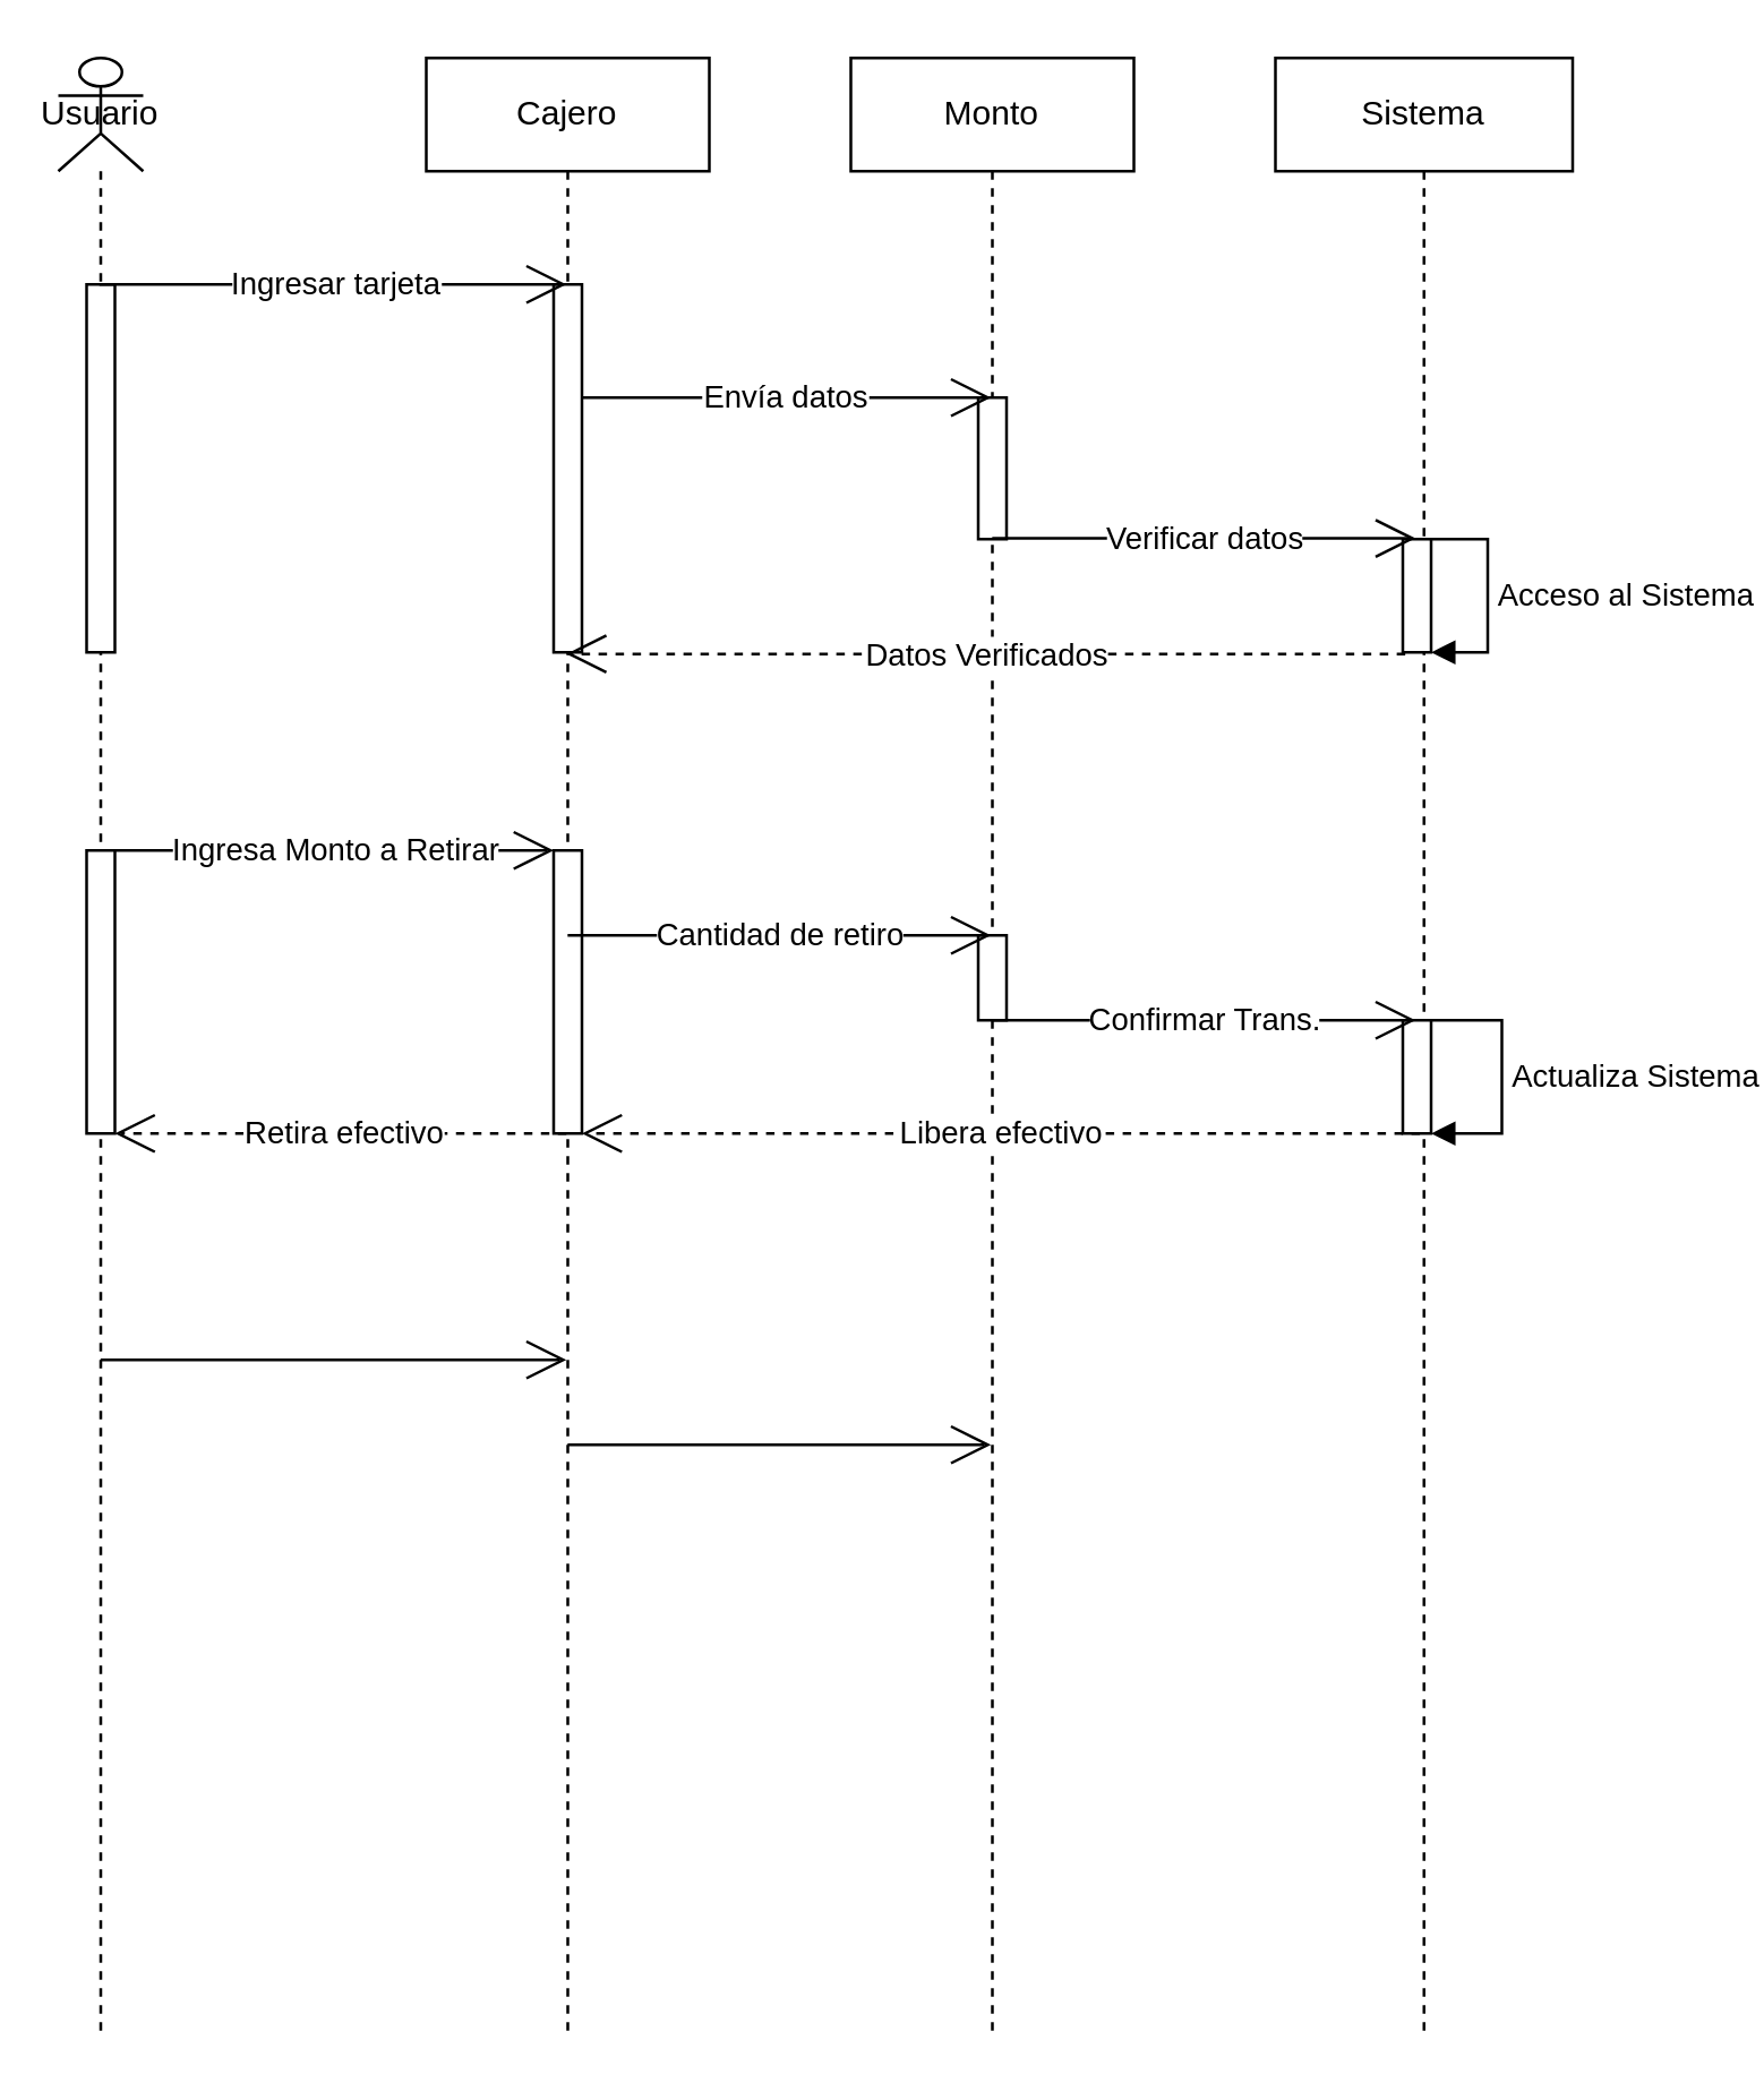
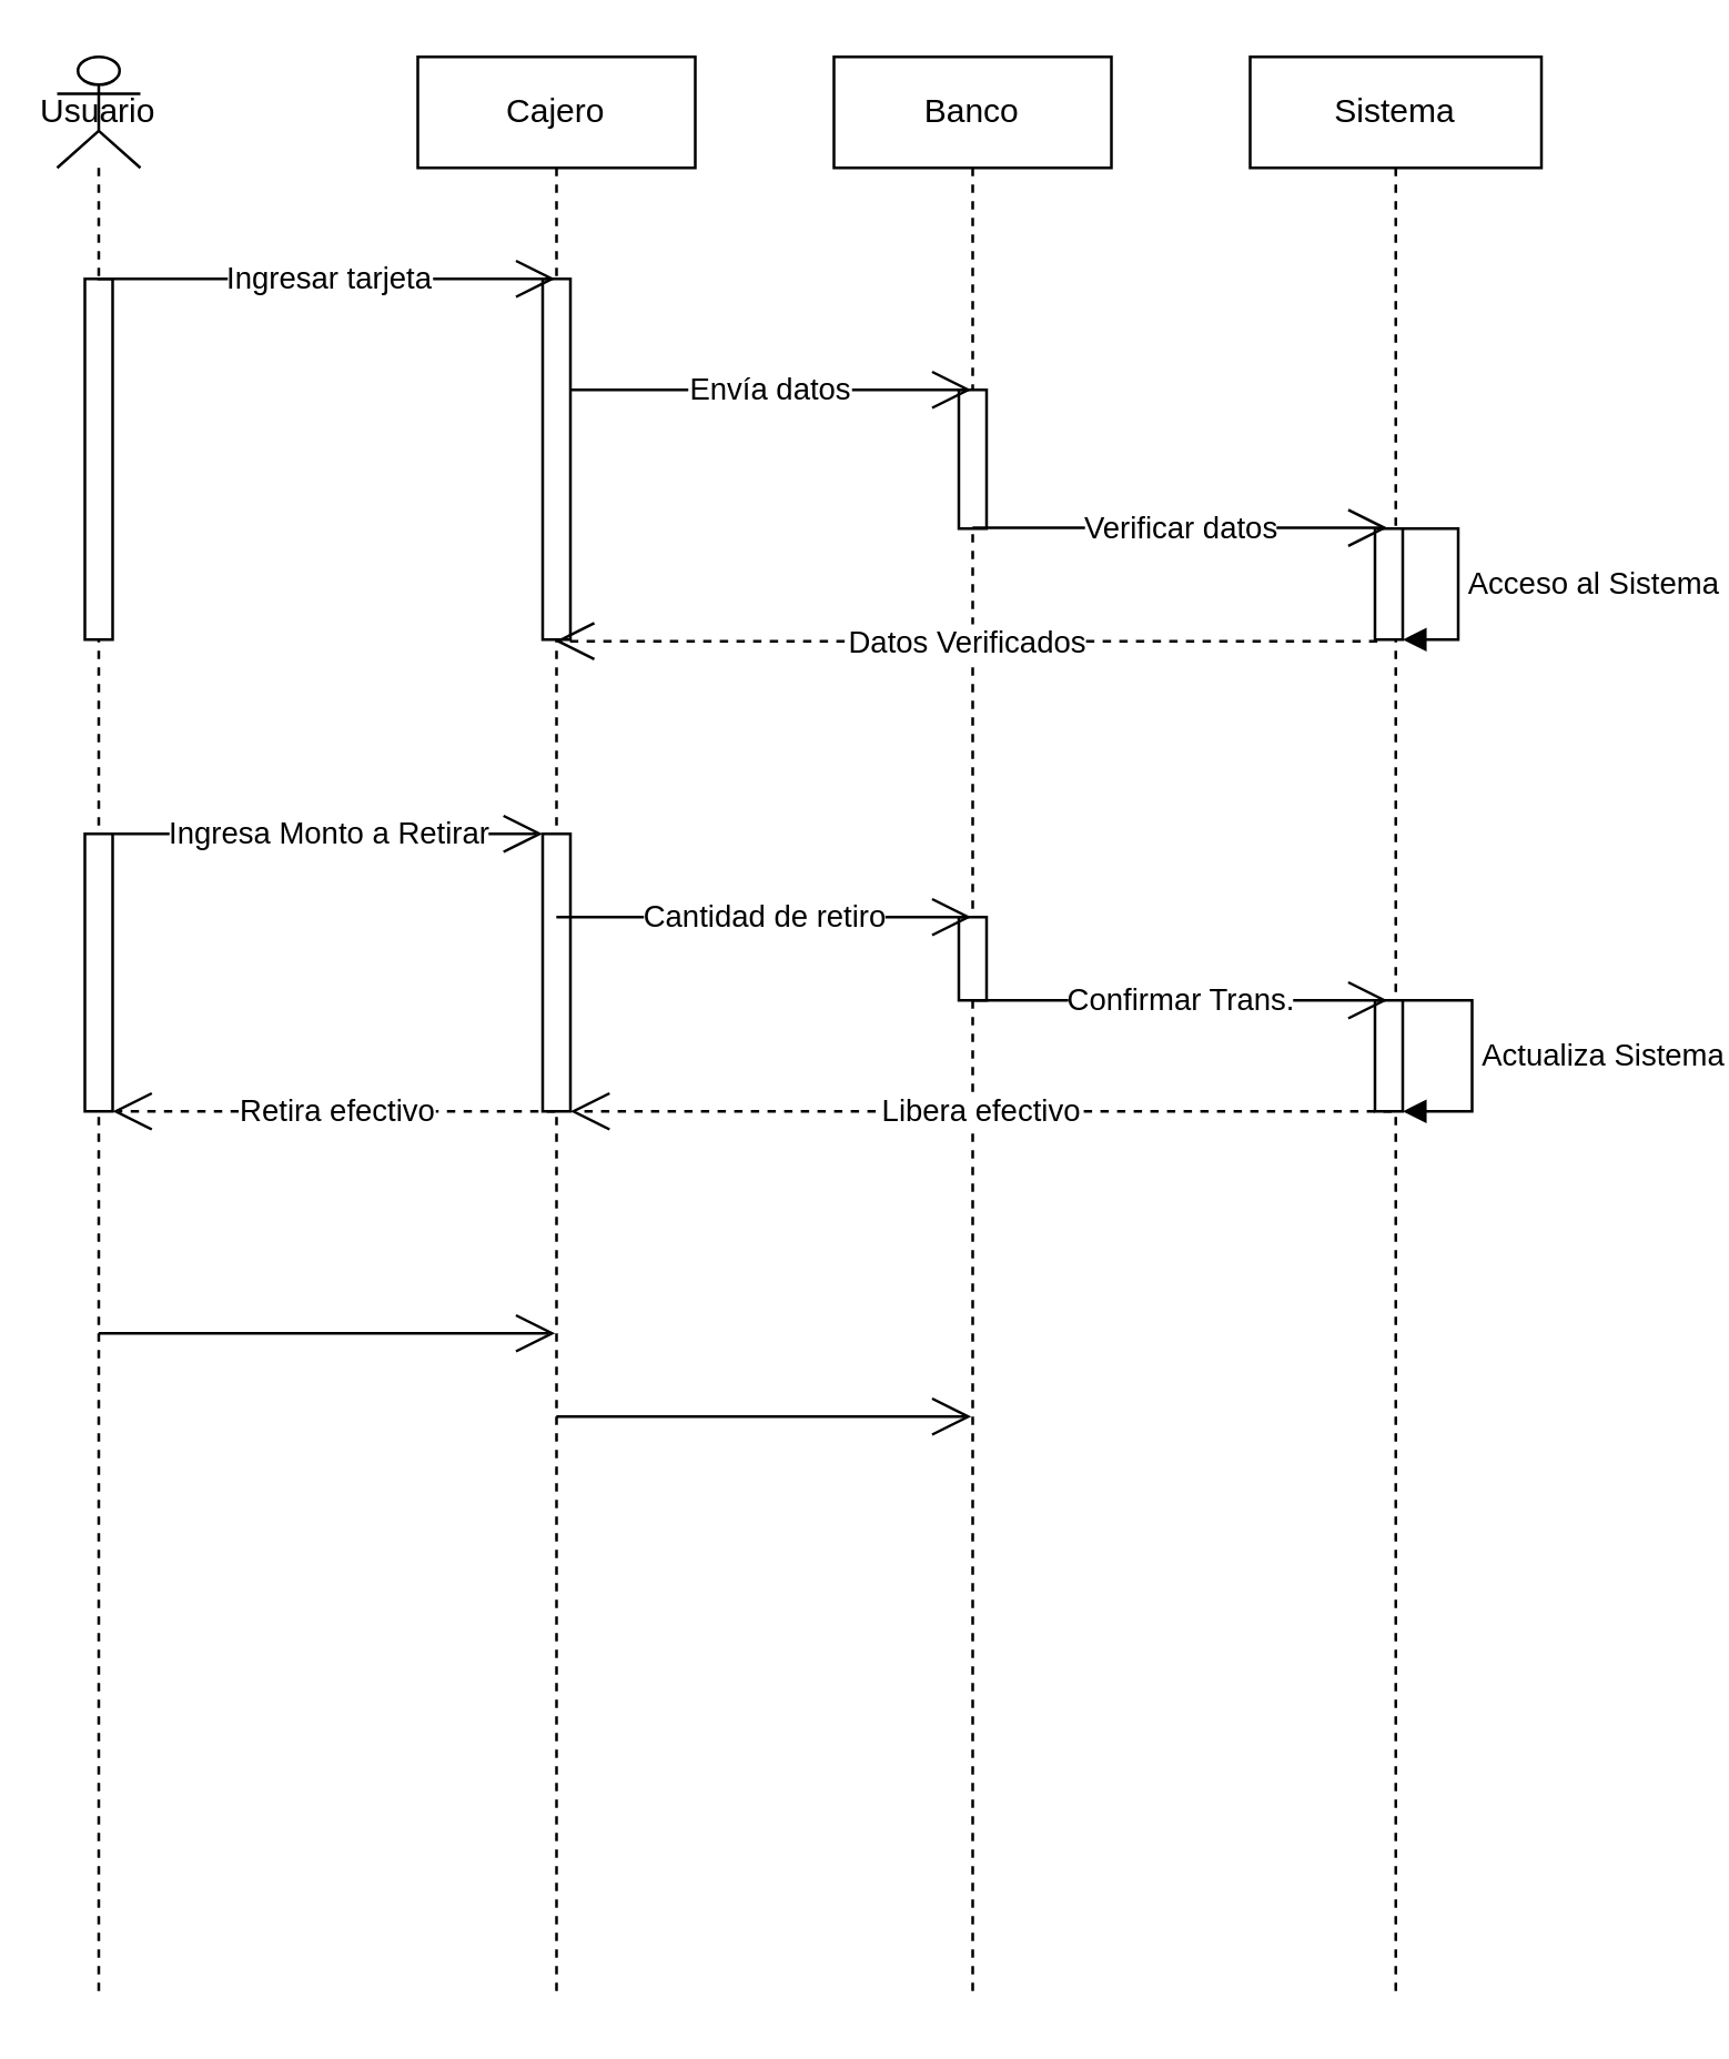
  <mxCell id="0" />
  <mxCell id="1" parent="0" />
  <mxCell id="2" value="Usuario" style="shape=umlLifeline;perimeter=lifelinePerimeter;whiteSpace=wrap;html=1;container=1;dropTarget=0;collapsible=0;recursiveResize=0;outlineConnect=0;portConstraint=eastwest;newEdgeStyle={&quot;curved&quot;:0,&quot;rounded&quot;:0};participant=umlActor;" vertex="1" parent="1"><mxGeometry x="20" y="20" width="30" height="700" as="geometry" /></mxCell>
  <mxCell id="3" value="" style="html=1;points=[[0,0,0,0,5],[0,1,0,0,-5],[1,0,0,0,5],[1,1,0,0,-5]];perimeter=orthogonalPerimeter;outlineConnect=0;targetShapes=umlLifeline;portConstraint=eastwest;newEdgeStyle={&quot;curved&quot;:0,&quot;rounded&quot;:0};" vertex="1" parent="2"><mxGeometry x="10" y="80" width="10" height="130" as="geometry" /></mxCell>
  <mxCell id="4" value="" style="html=1;points=[[0,0,0,0,5],[0,1,0,0,-5],[1,0,0,0,5],[1,1,0,0,-5]];perimeter=orthogonalPerimeter;outlineConnect=0;targetShapes=umlLifeline;portConstraint=eastwest;newEdgeStyle={&quot;curved&quot;:0,&quot;rounded&quot;:0};" vertex="1" parent="2"><mxGeometry x="10" y="280" width="10" height="100" as="geometry" /></mxCell>
  <mxCell id="5" value="Sistema" style="shape=umlLifeline;perimeter=lifelinePerimeter;whiteSpace=wrap;html=1;container=1;dropTarget=0;collapsible=0;recursiveResize=0;outlineConnect=0;portConstraint=eastwest;newEdgeStyle={&quot;curved&quot;:0,&quot;rounded&quot;:0};" vertex="1" parent="1"><mxGeometry x="450" y="20" width="105" height="700" as="geometry" /></mxCell>
  <mxCell id="6" value="" style="html=1;points=[[0,0,0,0,5],[0,1,0,0,-5],[1,0,0,0,5],[1,1,0,0,-5]];perimeter=orthogonalPerimeter;outlineConnect=0;targetShapes=umlLifeline;portConstraint=eastwest;newEdgeStyle={&quot;curved&quot;:0,&quot;rounded&quot;:0};" vertex="1" parent="5"><mxGeometry x="45" y="170" width="10" height="40" as="geometry" /></mxCell>
  <mxCell id="7" value="Acceso al Sistema" style="html=1;align=left;spacingLeft=2;endArrow=block;rounded=0;edgeStyle=orthogonalEdgeStyle;curved=0;rounded=0;" edge="1" target="6" parent="5" source="6"><mxGeometry relative="1" as="geometry"><mxPoint x="45" y="150" as="sourcePoint" /><Array as="points"><mxPoint x="75" y="170" /><mxPoint x="75" y="210" /></Array><mxPoint as="offset" /></mxGeometry></mxCell>
  <mxCell id="8" value="" style="html=1;points=[[0,0,0,0,5],[0,1,0,0,-5],[1,0,0,0,5],[1,1,0,0,-5]];perimeter=orthogonalPerimeter;outlineConnect=0;targetShapes=umlLifeline;portConstraint=eastwest;newEdgeStyle={&quot;curved&quot;:0,&quot;rounded&quot;:0};" vertex="1" parent="5"><mxGeometry x="45" y="340" width="10" height="40" as="geometry" /></mxCell>
  <mxCell id="9" value="Actualiza Sistema" style="html=1;align=left;spacingLeft=2;endArrow=block;rounded=0;edgeStyle=orthogonalEdgeStyle;curved=0;rounded=0;" edge="1" target="8" parent="5" source="8"><mxGeometry x="0.003" relative="1" as="geometry"><mxPoint x="50" y="320" as="sourcePoint" /><Array as="points"><mxPoint x="80" y="340" /><mxPoint x="80" y="380" /></Array><mxPoint as="offset" /></mxGeometry></mxCell>
- <mxCell id="10" value="Monto" style="shape=umlLifeline;perimeter=lifelinePerimeter;whiteSpace=wrap;html=1;container=1;dropTarget=0;collapsible=0;recursiveResize=0;outlineConnect=0;portConstraint=eastwest;newEdgeStyle={&quot;curved&quot;:0,&quot;rounded&quot;:0};" vertex="1" parent="1"><mxGeometry x="300" y="20" width="100" height="700" as="geometry" /></mxCell>
+ <mxCell id="10" value="Banco" style="shape=umlLifeline;perimeter=lifelinePerimeter;whiteSpace=wrap;html=1;container=1;dropTarget=0;collapsible=0;recursiveResize=0;outlineConnect=0;portConstraint=eastwest;newEdgeStyle={&quot;curved&quot;:0,&quot;rounded&quot;:0};" vertex="1" parent="1"><mxGeometry x="300" y="20" width="100" height="700" as="geometry" /></mxCell>
  <mxCell id="11" value="" style="html=1;points=[[0,0,0,0,5],[0,1,0,0,-5],[1,0,0,0,5],[1,1,0,0,-5]];perimeter=orthogonalPerimeter;outlineConnect=0;targetShapes=umlLifeline;portConstraint=eastwest;newEdgeStyle={&quot;curved&quot;:0,&quot;rounded&quot;:0};" vertex="1" parent="10"><mxGeometry x="45" y="120" width="10" height="50" as="geometry" /></mxCell>
  <mxCell id="12" value="" style="html=1;points=[[0,0,0,0,5],[0,1,0,0,-5],[1,0,0,0,5],[1,1,0,0,-5]];perimeter=orthogonalPerimeter;outlineConnect=0;targetShapes=umlLifeline;portConstraint=eastwest;newEdgeStyle={&quot;curved&quot;:0,&quot;rounded&quot;:0};" vertex="1" parent="10"><mxGeometry x="45" y="310" width="10" height="30" as="geometry" /></mxCell>
  <mxCell id="13" value="Cajero" style="shape=umlLifeline;perimeter=lifelinePerimeter;whiteSpace=wrap;html=1;container=1;dropTarget=0;collapsible=0;recursiveResize=0;outlineConnect=0;portConstraint=eastwest;newEdgeStyle={&quot;curved&quot;:0,&quot;rounded&quot;:0};" vertex="1" parent="1"><mxGeometry x="150" y="20" width="100" height="700" as="geometry" /></mxCell>
  <mxCell id="14" value="" style="html=1;points=[[0,0,0,0,5],[0,1,0,0,-5],[1,0,0,0,5],[1,1,0,0,-5]];perimeter=orthogonalPerimeter;outlineConnect=0;targetShapes=umlLifeline;portConstraint=eastwest;newEdgeStyle={&quot;curved&quot;:0,&quot;rounded&quot;:0};" vertex="1" parent="13"><mxGeometry x="45" y="80" width="10" height="130" as="geometry" /></mxCell>
  <mxCell id="15" value="" style="html=1;points=[[0,0,0,0,5],[0,1,0,0,-5],[1,0,0,0,5],[1,1,0,0,-5]];perimeter=orthogonalPerimeter;outlineConnect=0;targetShapes=umlLifeline;portConstraint=eastwest;newEdgeStyle={&quot;curved&quot;:0,&quot;rounded&quot;:0};" vertex="1" parent="13"><mxGeometry x="45" y="280" width="10" height="100" as="geometry" /></mxCell>
  <mxCell id="16" value="Ingresar tarjeta" style="endArrow=open;endFill=1;endSize=12;html=1;rounded=0;" edge="1" parent="1" source="2" target="13"><mxGeometry width="160" relative="1" as="geometry"><mxPoint x="90" y="90" as="sourcePoint" /><mxPoint x="250" y="90" as="targetPoint" /><Array as="points"><mxPoint x="150" y="100" /></Array></mxGeometry></mxCell>
  <mxCell id="17" value="Envía datos" style="endArrow=open;endFill=1;endSize=12;html=1;rounded=0;" edge="1" parent="1" source="14"><mxGeometry width="160" relative="1" as="geometry"><mxPoint x="220" y="140" as="sourcePoint" /><mxPoint x="349.5" y="140" as="targetPoint" /></mxGeometry></mxCell>
  <mxCell id="18" value="Verificar datos" style="endArrow=open;endFill=1;endSize=12;html=1;rounded=0;" edge="1" parent="1"><mxGeometry x="0.001" width="160" relative="1" as="geometry"><mxPoint x="349.929" y="189.71" as="sourcePoint" /><mxPoint x="499.5" y="189.71" as="targetPoint" /><mxPoint as="offset" /></mxGeometry></mxCell>
  <mxCell id="19" value="Datos Verificados" style="endArrow=open;endSize=12;dashed=1;html=1;rounded=0;exitX=0.086;exitY=1.014;exitDx=0;exitDy=0;exitPerimeter=0;" edge="1" parent="1" source="6" target="13"><mxGeometry x="0.0" width="160" relative="1" as="geometry"><mxPoint x="250" y="210" as="sourcePoint" /><mxPoint x="410" y="210" as="targetPoint" /><mxPoint as="offset" /></mxGeometry></mxCell>
  <mxCell id="20" value="Ingresa Monto a Retirar" style="endArrow=open;endFill=1;endSize=12;html=1;rounded=0;" edge="1" parent="1" source="4"><mxGeometry x="0.004" width="160" relative="1" as="geometry"><mxPoint x="60" y="300" as="sourcePoint" /><mxPoint x="195" y="300" as="targetPoint" /><mxPoint as="offset" /></mxGeometry></mxCell>
  <mxCell id="21" value="Cantidad de retiro" style="endArrow=open;endFill=1;endSize=12;html=1;rounded=0;" edge="1" parent="1"><mxGeometry width="160" relative="1" as="geometry"><mxPoint x="199.929" y="330" as="sourcePoint" /><mxPoint x="349.5" y="330" as="targetPoint" /></mxGeometry></mxCell>
  <mxCell id="22" value="Confirmar Trans." style="endArrow=open;endFill=1;endSize=12;html=1;rounded=0;" edge="1" parent="1"><mxGeometry width="160" relative="1" as="geometry"><mxPoint x="349.929" y="360" as="sourcePoint" /><mxPoint x="499.5" y="360" as="targetPoint" /></mxGeometry></mxCell>
  <mxCell id="23" value="Libera efectivo" style="endArrow=open;endSize=12;dashed=1;html=1;rounded=0;" edge="1" parent="1" target="15"><mxGeometry x="-0.001" width="160" relative="1" as="geometry"><mxPoint x="501.04" y="400" as="sourcePoint" /><mxPoint x="198.969" y="400" as="targetPoint" /><mxPoint as="offset" /></mxGeometry></mxCell>
  <mxCell id="24" value="Retira efectivo" style="endArrow=open;endSize=12;dashed=1;html=1;rounded=0;" edge="1" parent="1" target="4"><mxGeometry x="-0.004" width="160" relative="1" as="geometry"><mxPoint x="199.5" y="400" as="sourcePoint" /><mxPoint x="54.929" y="400" as="targetPoint" /><mxPoint as="offset" /></mxGeometry></mxCell>
  <mxCell id="25" value="" style="endArrow=open;endFill=1;endSize=12;html=1;rounded=0;" edge="1" parent="1"><mxGeometry width="160" relative="1" as="geometry"><mxPoint x="34.929" y="480" as="sourcePoint" /><mxPoint x="199.5" y="480" as="targetPoint" /></mxGeometry></mxCell>
  <mxCell id="26" value="" style="endArrow=open;endFill=1;endSize=12;html=1;rounded=0;" edge="1" parent="1"><mxGeometry width="160" relative="1" as="geometry"><mxPoint x="199.929" y="510" as="sourcePoint" /><mxPoint x="349.5" y="510" as="targetPoint" /></mxGeometry></mxCell>
